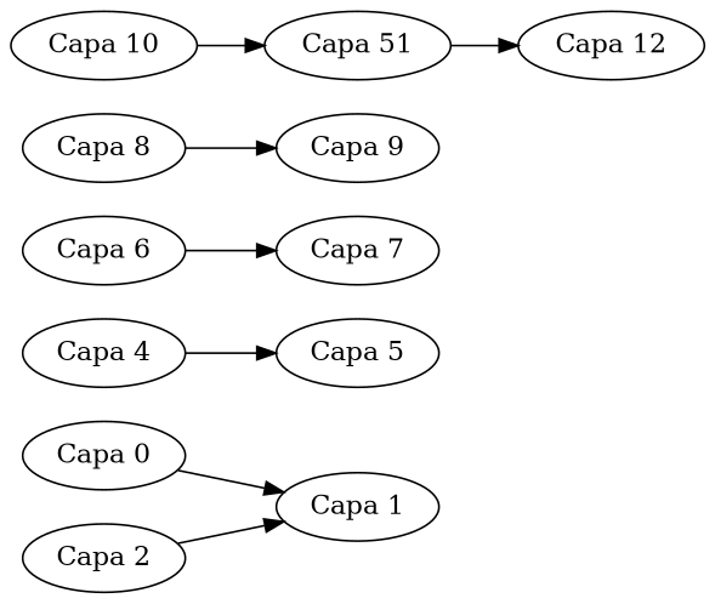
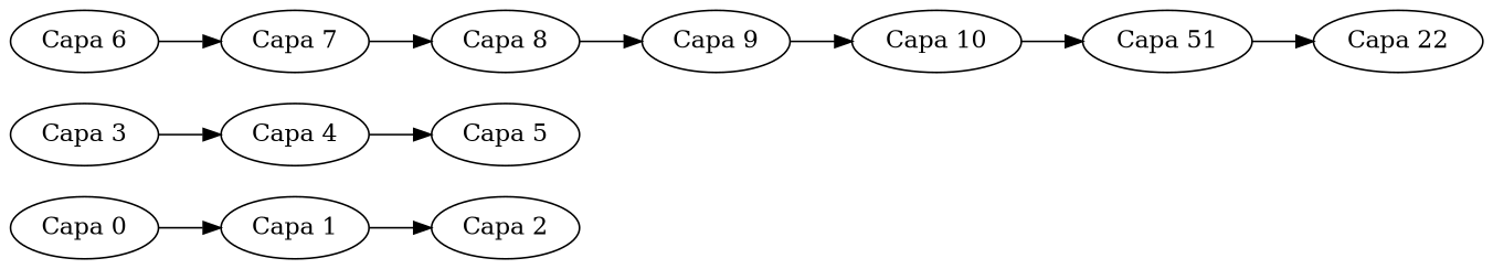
  digraph {
    rankdir=LR
    n1 [label="Capa 0"]
    n2 [label="Capa 1"]
    n3 [label="Capa 2"]
+   n4 [label="Capa 3"]
    n5 [label="Capa 4"]
    n6 [label="Capa 5"]
    n7 [label="Capa 6"]
    n8 [label="Capa 7"]
    n9 [label="Capa 8"]
    n10 [label="Capa 9"]
    n11 [label="Capa 10"]
    n12 [label="Capa 51"]
-   n13 [label="Capa 12"]
+   n13 [label="Capa 22"]
    n1 -> n2
-   n3 -> n2
+   n2 -> n3
+   n4 -> n5
    n5 -> n6
    n7 -> n8
+   n8 -> n9
    n9 -> n10
+   n10 -> n11
    n11 -> n12
    n12 -> n13
  }
